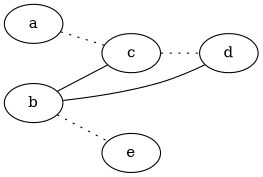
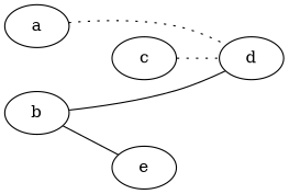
  graph {
    rankdir=LR
    a
    d
    b
    e
    c
-   a -- c [style=dotted]
+   a -- d [style=dotted]
    b -- d
-   b -- e [style=dotted]
-   b -- c
+   b -- e
    c -- d [style=dotted]
  }
